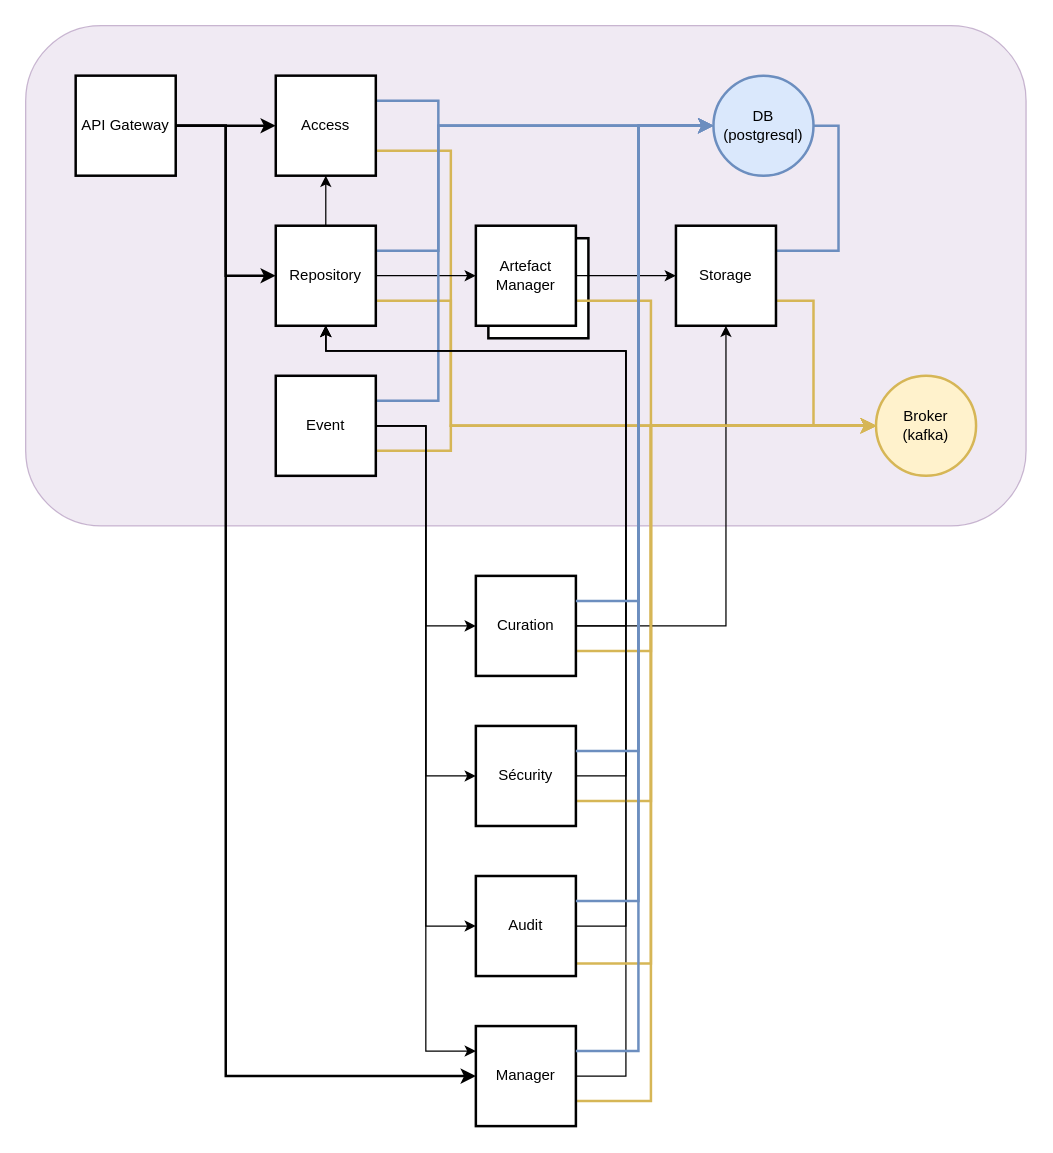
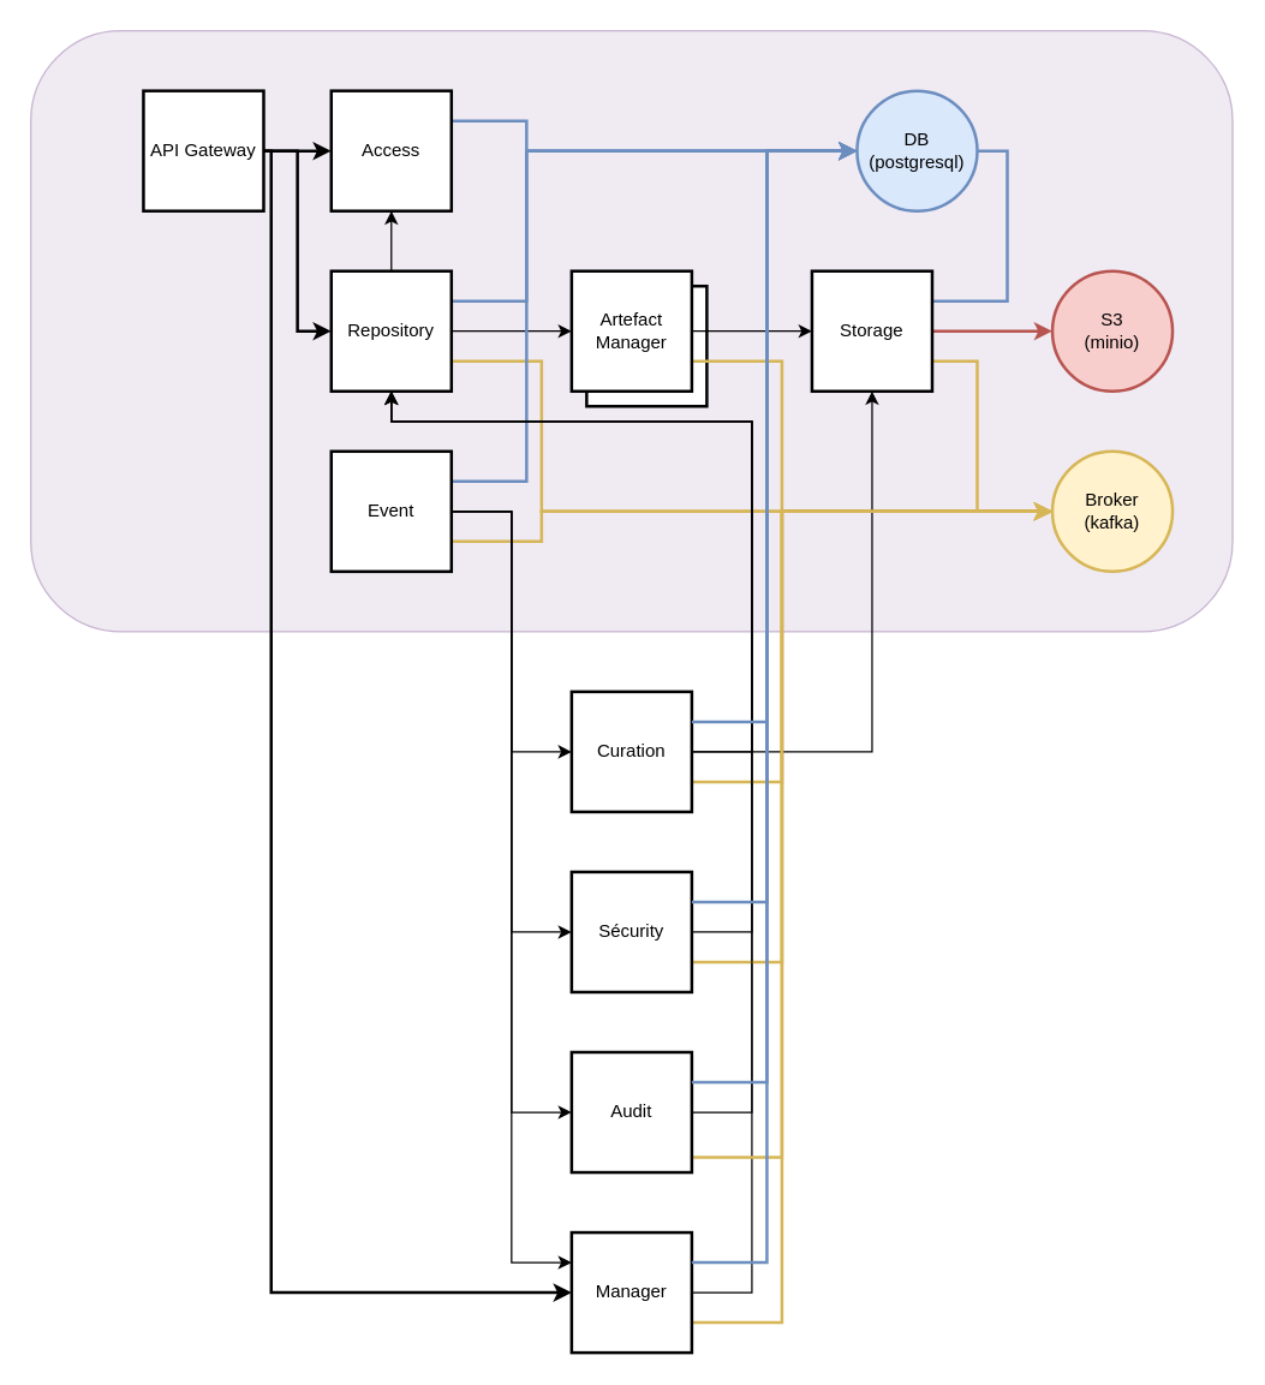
  <mxCell id="0" />
  <mxCell id="1" parent="0" />
  <mxCell id="2" value="" style="rounded=1;whiteSpace=wrap;html=1;fillColor=#e1d5e7;strokeColor=#9673a6;opacity=50;" vertex="1" parent="1"><mxGeometry y="20" width="800" height="400" as="geometry" x="20" /></mxCell>
  <mxCell id="3" value="" style="whiteSpace=wrap;html=1;aspect=fixed;strokeWidth=2;" vertex="1" parent="1"><mxGeometry x="390" y="190" width="80" height="80" as="geometry" /></mxCell>
  <mxCell id="4" value="" style="edgeStyle=orthogonalEdgeStyle;rounded=0;orthogonalLoop=1;jettySize=auto;html=1;strokeWidth=2;" edge="1" parent="1" source="7" target="10"><mxGeometry relative="1" as="geometry" /></mxCell>
  <mxCell id="5" style="edgeStyle=orthogonalEdgeStyle;rounded=0;orthogonalLoop=1;jettySize=auto;html=1;entryX=0;entryY=0.5;entryDx=0;entryDy=0;elbow=vertical;strokeWidth=2;" edge="1" parent="1" source="7" target="15"><mxGeometry relative="1" as="geometry" /></mxCell>
  <mxCell id="6" style="edgeStyle=orthogonalEdgeStyle;rounded=0;orthogonalLoop=1;jettySize=auto;html=1;entryX=0;entryY=0.5;entryDx=0;entryDy=0;strokeWidth=2;" edge="1" parent="1" source="7" target="35"><mxGeometry relative="1" as="geometry"><Array as="points"><mxPoint x="180" y="100" /><mxPoint x="180" y="860" /></Array></mxGeometry></mxCell>
- <mxCell id="7" value="API Gateway" style="whiteSpace=wrap;html=1;aspect=fixed;strokeWidth=2;" vertex="1" parent="1"><mxGeometry x="60" y="60" width="80" height="80" as="geometry" /></mxCell>
+ <mxCell id="7" value="API Gateway" style="whiteSpace=wrap;html=1;aspect=fixed;strokeWidth=2;" vertex="1" parent="1"><mxGeometry x="95" y="60" width="80" height="80" as="geometry" /></mxCell>
  <mxCell id="8" style="edgeStyle=orthogonalEdgeStyle;rounded=0;orthogonalLoop=1;jettySize=auto;html=1;entryX=0;entryY=0.5;entryDx=0;entryDy=0;fillColor=#dae8fc;strokeColor=#6c8ebf;exitX=1;exitY=0.25;exitDx=0;exitDy=0;strokeWidth=2;" edge="1" parent="1" source="10" target="31"><mxGeometry relative="1" as="geometry"><Array as="points"><mxPoint x="350" y="80" /><mxPoint x="350" y="100" /></Array></mxGeometry></mxCell>
- <mxCell id="9" style="edgeStyle=orthogonalEdgeStyle;rounded=0;orthogonalLoop=1;jettySize=auto;html=1;fillColor=#fff2cc;strokeColor=#d6b656;strokeWidth=2;entryX=0;entryY=0.5;entryDx=0;entryDy=0;" edge="1" parent="1" source="10" target="32"><mxGeometry relative="1" as="geometry"><mxPoint x="700" y="340" as="targetPoint" /><Array as="points"><mxPoint x="360" y="120" /><mxPoint x="360" y="340" /></Array></mxGeometry></mxCell>
  <mxCell id="10" value="Access" style="whiteSpace=wrap;html=1;aspect=fixed;strokeWidth=2;" vertex="1" parent="1"><mxGeometry x="220" y="60" width="80" height="80" as="geometry" /></mxCell>
  <mxCell id="11" value="" style="edgeStyle=orthogonalEdgeStyle;rounded=0;orthogonalLoop=1;jettySize=auto;html=1;strokeWidth=1;" edge="1" parent="1" source="15" target="25"><mxGeometry relative="1" as="geometry" /></mxCell>
  <mxCell id="12" style="edgeStyle=orthogonalEdgeStyle;rounded=0;orthogonalLoop=1;jettySize=auto;html=1;exitX=1;exitY=0.5;exitDx=0;exitDy=0;fillColor=#dae8fc;strokeColor=#6c8ebf;strokeWidth=2;entryX=0;entryY=0.5;entryDx=0;entryDy=0;" edge="1" parent="1" source="15" target="31"><mxGeometry relative="1" as="geometry"><mxPoint x="700" y="100" as="targetPoint" /><Array as="points"><mxPoint x="300" y="200" /><mxPoint x="350" y="200" /><mxPoint x="350" y="100" /></Array></mxGeometry></mxCell>
  <mxCell id="13" style="edgeStyle=orthogonalEdgeStyle;rounded=0;orthogonalLoop=1;jettySize=auto;html=1;entryX=0;entryY=0.5;entryDx=0;entryDy=0;fillColor=#fff2cc;strokeColor=#d6b656;strokeWidth=2;" edge="1" parent="1" source="15" target="32"><mxGeometry relative="1" as="geometry"><Array as="points"><mxPoint x="360" y="240" /><mxPoint x="360" y="340" /></Array></mxGeometry></mxCell>
  <mxCell id="14" value="" style="edgeStyle=orthogonalEdgeStyle;rounded=0;orthogonalLoop=1;jettySize=auto;html=1;strokeWidth=1;" edge="1" parent="1" source="15" target="10"><mxGeometry relative="1" as="geometry" /></mxCell>
  <mxCell id="15" value="Repository" style="whiteSpace=wrap;html=1;aspect=fixed;strokeWidth=2;" vertex="1" parent="1"><mxGeometry x="220" y="180" width="80" height="80" as="geometry" /></mxCell>
  <mxCell id="16" style="edgeStyle=orthogonalEdgeStyle;rounded=0;orthogonalLoop=1;jettySize=auto;html=1;entryX=0;entryY=0.5;entryDx=0;entryDy=0;fillColor=#fff2cc;strokeColor=#d6b656;strokeWidth=2;" edge="1" parent="1" source="22" target="32"><mxGeometry relative="1" as="geometry"><Array as="points"><mxPoint x="360" y="360" /><mxPoint x="360" y="340" /></Array></mxGeometry></mxCell>
  <mxCell id="17" style="edgeStyle=orthogonalEdgeStyle;rounded=0;orthogonalLoop=1;jettySize=auto;html=1;fillColor=#dae8fc;strokeColor=#6c8ebf;strokeWidth=2;entryX=0;entryY=0.5;entryDx=0;entryDy=0;" edge="1" parent="1" source="22" target="31"><mxGeometry relative="1" as="geometry"><mxPoint x="700" y="100" as="targetPoint" /><Array as="points"><mxPoint x="350" y="320" /><mxPoint x="350" y="100" /></Array></mxGeometry></mxCell>
  <mxCell id="18" style="edgeStyle=orthogonalEdgeStyle;rounded=0;orthogonalLoop=1;jettySize=auto;html=1;entryX=0;entryY=0.5;entryDx=0;entryDy=0;strokeWidth=1;" edge="1" parent="1" source="22" target="39"><mxGeometry relative="1" as="geometry" /></mxCell>
  <mxCell id="19" style="edgeStyle=orthogonalEdgeStyle;rounded=0;orthogonalLoop=1;jettySize=auto;html=1;entryX=0;entryY=0.25;entryDx=0;entryDy=0;strokeWidth=1;" edge="1" parent="1" source="22" target="35"><mxGeometry relative="1" as="geometry"><Array as="points"><mxPoint x="340" y="340" /><mxPoint x="340" y="840" /><mxPoint x="380" y="840" /></Array></mxGeometry></mxCell>
  <mxCell id="20" style="edgeStyle=orthogonalEdgeStyle;rounded=0;orthogonalLoop=1;jettySize=auto;html=1;entryX=0;entryY=0.5;entryDx=0;entryDy=0;strokeWidth=1;" edge="1" parent="1" source="22" target="42"><mxGeometry relative="1" as="geometry" /></mxCell>
  <mxCell id="21" style="edgeStyle=orthogonalEdgeStyle;rounded=0;orthogonalLoop=1;jettySize=auto;html=1;entryX=0;entryY=0.5;entryDx=0;entryDy=0;strokeWidth=1;" edge="1" parent="1" source="22" target="45"><mxGeometry relative="1" as="geometry"><mxPoint x="340" y="740" as="targetPoint" /></mxGeometry></mxCell>
  <mxCell id="22" value="Event" style="whiteSpace=wrap;html=1;aspect=fixed;strokeWidth=2;" vertex="1" parent="1"><mxGeometry x="220" y="300" width="80" height="80" as="geometry" /></mxCell>
  <mxCell id="23" value="" style="edgeStyle=orthogonalEdgeStyle;rounded=0;orthogonalLoop=1;jettySize=auto;html=1;strokeWidth=1;" edge="1" parent="1" source="25" target="29"><mxGeometry relative="1" as="geometry" /></mxCell>
  <mxCell id="24" style="edgeStyle=orthogonalEdgeStyle;rounded=0;orthogonalLoop=1;jettySize=auto;html=1;entryX=0;entryY=0.5;entryDx=0;entryDy=0;fillColor=#fff2cc;strokeColor=#d6b656;strokeWidth=2;" edge="1" parent="1" source="25" target="32"><mxGeometry relative="1" as="geometry"><Array as="points"><mxPoint x="520" y="240" /><mxPoint x="520" y="340" /></Array></mxGeometry></mxCell>
  <mxCell id="25" value="Artefact Manager" style="whiteSpace=wrap;html=1;aspect=fixed;strokeWidth=2;" vertex="1" parent="1"><mxGeometry x="380" y="180" width="80" height="80" as="geometry" /></mxCell>
+ <mxCell id="26" value="" style="edgeStyle=orthogonalEdgeStyle;rounded=0;orthogonalLoop=1;jettySize=auto;html=1;fillColor=#f8cecc;strokeColor=#b85450;strokeWidth=2;" edge="1" parent="1" source="29" target="30"><mxGeometry relative="1" as="geometry" /></mxCell>
  <mxCell id="27" style="edgeStyle=orthogonalEdgeStyle;rounded=0;orthogonalLoop=1;jettySize=auto;html=1;entryX=0;entryY=0.5;entryDx=0;entryDy=0;fillColor=#fff2cc;strokeColor=#d6b656;strokeWidth=2;" edge="1" parent="1" source="29" target="32"><mxGeometry relative="1" as="geometry"><Array as="points"><mxPoint x="650" y="240" /><mxPoint x="650" y="340" /></Array></mxGeometry></mxCell>
  <mxCell id="28" style="edgeStyle=orthogonalEdgeStyle;rounded=0;orthogonalLoop=1;jettySize=auto;html=1;entryX=0;entryY=0.5;entryDx=0;entryDy=0;fillColor=#dae8fc;strokeColor=#6c8ebf;strokeWidth=2;" edge="1" parent="1" source="29" target="31"><mxGeometry relative="1" as="geometry"><Array as="points"><mxPoint x="670" y="200" /><mxPoint x="670" y="100" /></Array></mxGeometry></mxCell>
  <mxCell id="29" value="Storage" style="whiteSpace=wrap;html=1;aspect=fixed;strokeWidth=2;" vertex="1" parent="1"><mxGeometry x="540" y="180" width="80" height="80" as="geometry" /></mxCell>
+ <mxCell id="30" value="S3&lt;div&gt;(minio)&lt;/div&gt;" style="ellipse;whiteSpace=wrap;html=1;aspect=fixed;fillColor=#f8cecc;strokeColor=#b85450;strokeWidth=2;" vertex="1" parent="1"><mxGeometry x="700" y="180" width="80" height="80" as="geometry" /></mxCell>
  <mxCell id="31" value="DB&lt;div&gt;(postgresql)&lt;/div&gt;" style="ellipse;whiteSpace=wrap;html=1;aspect=fixed;fillColor=#dae8fc;strokeColor=#6c8ebf;strokeWidth=2;" vertex="1" parent="1"><mxGeometry x="570" y="60" width="80" height="80" as="geometry" /></mxCell>
  <mxCell id="32" value="Broker&lt;div&gt;(kafka)&lt;/div&gt;" style="ellipse;whiteSpace=wrap;html=1;aspect=fixed;fillColor=#fff2cc;strokeColor=#d6b656;strokeWidth=2;" vertex="1" parent="1"><mxGeometry x="700" y="300" width="80" height="80" as="geometry" /></mxCell>
  <mxCell id="33" style="edgeStyle=orthogonalEdgeStyle;rounded=0;orthogonalLoop=1;jettySize=auto;html=1;entryX=0;entryY=0.5;entryDx=0;entryDy=0;fillColor=#fff2cc;strokeColor=#d6b656;strokeWidth=2;" edge="1" parent="1" source="35" target="32"><mxGeometry relative="1" as="geometry"><mxPoint x="570" y="560" as="targetPoint" /><Array as="points"><mxPoint x="520" y="880" /><mxPoint x="520" y="340" /></Array></mxGeometry></mxCell>
  <mxCell id="34" style="edgeStyle=orthogonalEdgeStyle;rounded=0;orthogonalLoop=1;jettySize=auto;html=1;entryX=0.5;entryY=1;entryDx=0;entryDy=0;" edge="1" parent="1" source="35" target="15"><mxGeometry relative="1" as="geometry"><Array as="points"><mxPoint x="500" y="860" /><mxPoint x="500" y="280" /><mxPoint x="260" y="280" /></Array></mxGeometry></mxCell>
  <mxCell id="35" value="Manager" style="whiteSpace=wrap;html=1;aspect=fixed;strokeWidth=2;" vertex="1" parent="1"><mxGeometry x="380" y="820" width="80" height="80" as="geometry" /></mxCell>
  <mxCell id="36" style="edgeStyle=orthogonalEdgeStyle;rounded=0;orthogonalLoop=1;jettySize=auto;html=1;entryX=0;entryY=0.5;entryDx=0;entryDy=0;fillColor=#fff2cc;strokeColor=#d6b656;strokeWidth=2;" edge="1" parent="1" source="39" target="32"><mxGeometry relative="1" as="geometry"><Array as="points"><mxPoint x="520" y="520" /><mxPoint x="520" y="340" /></Array></mxGeometry></mxCell>
  <mxCell id="37" style="edgeStyle=orthogonalEdgeStyle;rounded=0;orthogonalLoop=1;jettySize=auto;html=1;" edge="1" parent="1" source="39" target="29"><mxGeometry relative="1" as="geometry" /></mxCell>
  <mxCell id="38" style="edgeStyle=orthogonalEdgeStyle;rounded=0;orthogonalLoop=1;jettySize=auto;html=1;entryX=0.5;entryY=1;entryDx=0;entryDy=0;" edge="1" parent="1" source="39" target="15"><mxGeometry relative="1" as="geometry"><Array as="points"><mxPoint x="500" y="500" /><mxPoint x="500" y="280" /><mxPoint x="260" y="280" /></Array></mxGeometry></mxCell>
  <mxCell id="39" value="Curation" style="whiteSpace=wrap;html=1;aspect=fixed;strokeWidth=2;" vertex="1" parent="1"><mxGeometry x="380" y="460" width="80" height="80" as="geometry" /></mxCell>
  <mxCell id="40" style="edgeStyle=orthogonalEdgeStyle;rounded=0;orthogonalLoop=1;jettySize=auto;html=1;strokeWidth=2;fillColor=#fff2cc;strokeColor=#d6b656;entryX=0;entryY=0.5;entryDx=0;entryDy=0;" edge="1" parent="1" source="42" target="32"><mxGeometry relative="1" as="geometry"><mxPoint x="700" y="340" as="targetPoint" /><Array as="points"><mxPoint x="520" y="640" /><mxPoint x="520" y="340" /></Array></mxGeometry></mxCell>
  <mxCell id="41" style="edgeStyle=orthogonalEdgeStyle;rounded=0;orthogonalLoop=1;jettySize=auto;html=1;entryX=0.5;entryY=1;entryDx=0;entryDy=0;" edge="1" parent="1" source="42" target="15"><mxGeometry relative="1" as="geometry"><Array as="points"><mxPoint x="500" y="620" /><mxPoint x="500" y="280" /><mxPoint x="260" y="280" /></Array></mxGeometry></mxCell>
  <mxCell id="42" value="Sécurity" style="whiteSpace=wrap;html=1;aspect=fixed;strokeWidth=2;" vertex="1" parent="1"><mxGeometry x="380" y="580" width="80" height="80" as="geometry" /></mxCell>
  <mxCell id="43" style="edgeStyle=orthogonalEdgeStyle;rounded=0;orthogonalLoop=1;jettySize=auto;html=1;strokeWidth=2;fillColor=#fff2cc;strokeColor=#d6b656;entryX=0;entryY=0.5;entryDx=0;entryDy=0;" edge="1" parent="1" target="32"><mxGeometry relative="1" as="geometry"><mxPoint x="840" y="390" as="targetPoint" /><mxPoint x="460" y="770" as="sourcePoint" /><Array as="points"><mxPoint x="520" y="770" /><mxPoint x="520" y="340" /></Array></mxGeometry></mxCell>
  <mxCell id="44" style="edgeStyle=orthogonalEdgeStyle;rounded=0;orthogonalLoop=1;jettySize=auto;html=1;" edge="1" parent="1" source="45"><mxGeometry relative="1" as="geometry"><mxPoint x="260" y="260" as="targetPoint" /><Array as="points"><mxPoint x="500" y="740" /><mxPoint x="500" y="280" /><mxPoint x="260" y="280" /></Array></mxGeometry></mxCell>
  <mxCell id="45" value="Audit" style="whiteSpace=wrap;html=1;aspect=fixed;strokeWidth=2;" vertex="1" parent="1"><mxGeometry x="380" y="700" width="80" height="80" as="geometry" /></mxCell>
  <mxCell id="46" style="edgeStyle=orthogonalEdgeStyle;rounded=0;orthogonalLoop=1;jettySize=auto;html=1;fillColor=#dae8fc;strokeColor=#6c8ebf;strokeWidth=2;entryX=0;entryY=0.5;entryDx=0;entryDy=0;" edge="1" parent="1" target="31"><mxGeometry relative="1" as="geometry"><mxPoint x="690" y="100" as="targetPoint" /><mxPoint x="460" y="840" as="sourcePoint" /><Array as="points"><mxPoint x="510" y="840" /><mxPoint x="510" y="100" /></Array></mxGeometry></mxCell>
  <mxCell id="47" style="edgeStyle=orthogonalEdgeStyle;rounded=0;orthogonalLoop=1;jettySize=auto;html=1;entryX=0;entryY=0.5;entryDx=0;entryDy=0;fillColor=#dae8fc;strokeColor=#6c8ebf;strokeWidth=2;" edge="1" parent="1" target="31"><mxGeometry relative="1" as="geometry"><mxPoint x="460" y="480" as="sourcePoint" /><mxPoint x="700" y="300" as="targetPoint" /><Array as="points"><mxPoint x="510" y="480" /><mxPoint x="510" y="100" /></Array></mxGeometry></mxCell>
  <mxCell id="48" style="edgeStyle=orthogonalEdgeStyle;rounded=0;orthogonalLoop=1;jettySize=auto;html=1;strokeWidth=2;fillColor=#dae8fc;strokeColor=#6c8ebf;entryX=0;entryY=0.5;entryDx=0;entryDy=0;" edge="1" parent="1" target="31"><mxGeometry relative="1" as="geometry"><mxPoint x="700" y="300" as="targetPoint" /><mxPoint x="460" y="600" as="sourcePoint" /><Array as="points"><mxPoint x="510" y="600" /><mxPoint x="510" y="100" /></Array></mxGeometry></mxCell>
  <mxCell id="49" style="edgeStyle=orthogonalEdgeStyle;rounded=0;orthogonalLoop=1;jettySize=auto;html=1;strokeWidth=2;fillColor=#dae8fc;strokeColor=#6c8ebf;entryX=0;entryY=0.5;entryDx=0;entryDy=0;" edge="1" parent="1" target="31"><mxGeometry relative="1" as="geometry"><mxPoint x="700" y="300" as="targetPoint" /><mxPoint x="460" y="720" as="sourcePoint" /><Array as="points"><mxPoint x="510" y="720" /><mxPoint x="510" y="100" /></Array></mxGeometry></mxCell>
